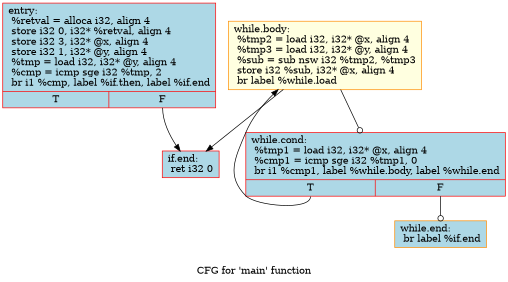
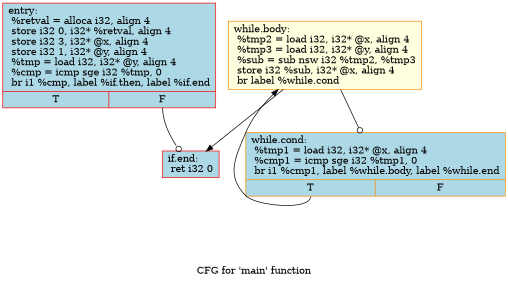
  digraph {
    label="CFG for 'main' function"
    node [color=darkorange fillcolor=lightblue shape=record style=filled]
    edge [arrowhead=normal]
-   n1 [color=red label="{entry:\l  %retval = alloca i32, align 4\l  store i32 0, i32* %retval, align 4\l  store i32 3, i32* @x, align 4\l  store i32 1, i32* @y, align 4\l  %tmp = load i32, i32* @y, align 4\l  %cmp = icmp sge i32 %tmp, 2\l  br i1 %cmp, label %if.then, label %if.end\l|{<s0>T|<s1>F}}"]
+   n1 [color=red label="{entry:\l  %retval = alloca i32, align 4\l  store i32 0, i32* %retval, align 4\l  store i32 3, i32* @x, align 4\l  store i32 1, i32* @y, align 4\l  %tmp = load i32, i32* @y, align 4\l  %cmp = icmp sge i32 %tmp, 0\l  br i1 %cmp, label %if.then, label %if.end\l|{<s0>T|<s1>F}}"]
    n2 [color=red label="{if.end:                                           \l  ret i32 0\l}"]
-   n3 [color=red label="{while.cond:                                       \l  %tmp1 = load i32, i32* @x, align 4\l  %cmp1 = icmp sge i32 %tmp1, 0\l  br i1 %cmp1, label %while.body, label %while.end\l|{<s0>T|<s1>F}}"]
-   n4 [fillcolor=lightyellow label="{while.body:                                       \l  %tmp2 = load i32, i32* @x, align 4\l  %tmp3 = load i32, i32* @y, align 4\l  %sub = sub nsw i32 %tmp2, %tmp3\l  store i32 %sub, i32* @x, align 4\l  br label %while.load\l}"]
-   n5 [label="{while.end:                                        \l  br label %if.end\l}"]
-   n1 -> n2 [tailport=s1]
+   n3 [label="{while.cond:                                       \l  %tmp1 = load i32, i32* @x, align 4\l  %cmp1 = icmp sge i32 %tmp1, 0\l  br i1 %cmp1, label %while.body, label %while.end\l|{<s0>T|<s1>F}}"]
+   n4 [fillcolor=lightyellow label="{while.body:                                       \l  %tmp2 = load i32, i32* @x, align 4\l  %tmp3 = load i32, i32* @y, align 4\l  %sub = sub nsw i32 %tmp2, %tmp3\l  store i32 %sub, i32* @x, align 4\l  br label %while.cond\l}"]
+   n1 -> n2 [arrowhead=odot tailport=s1]
    n3 -> n4 [tailport=s0]
-   n3 -> n5 [arrowhead=odot tailport=s1]
    n4 -> n2
    n4 -> n3 [arrowhead=odot]
  }
